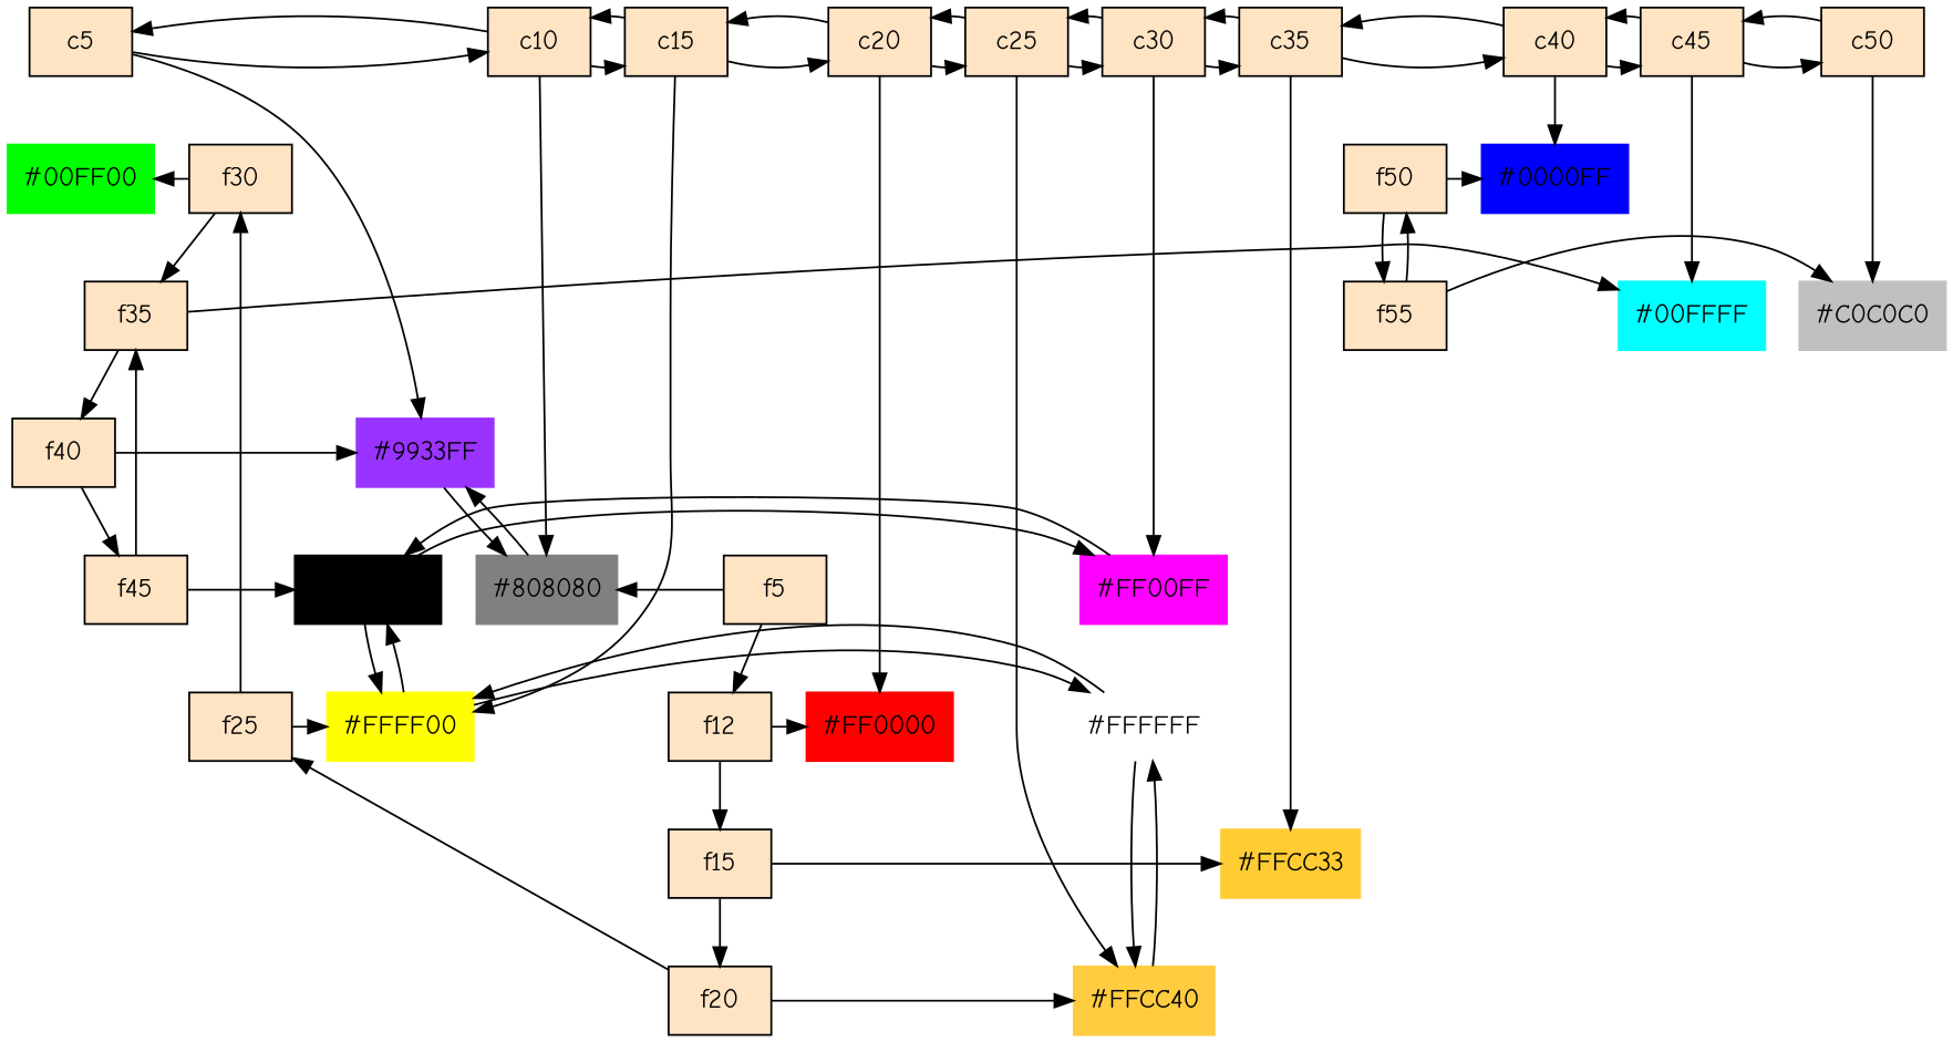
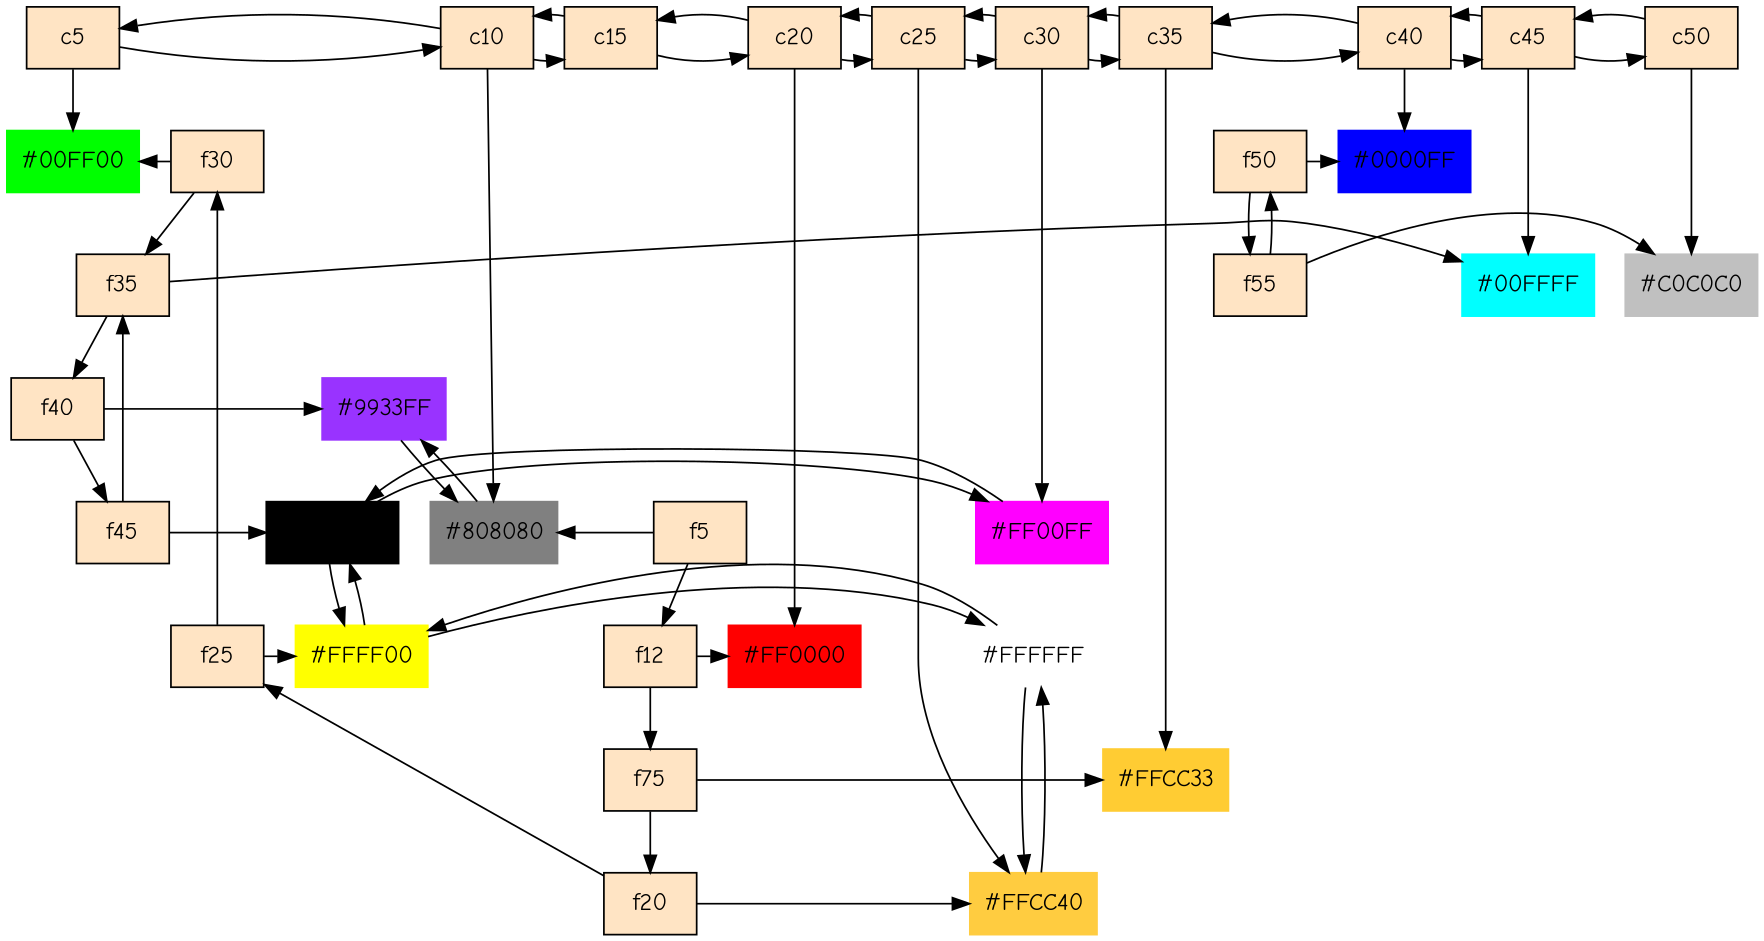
  digraph {
    fontname="Comic Neue"
    node [fillcolor=bisque1 fontname="Comic Neue" group=0 shape=box style=filled]
    edge [fontname="Comic Neue"]
    n1 [group=5 label=c5]
    n2 [group=10 label=c10]
    n3 [group=15 label=c15]
    n4 [group=20 label=c20]
    n5 [group=25 label=c25]
    n6 [group=30 label=c30]
    n7 [group=35 label=c35]
    n8 [group=40 label=c40]
    n9 [group=45 label=c45]
    n10 [group=50 label=c50]
    n11 [label=f5]
    n12 [color=" #808080" group=10 label="#808080" fillcolor=""]
    n13 [label=f12]
    n14 [color=" #FF0000" group=20 label="#FF0000" fillcolor=""]
-   n15 [label=f15]
+   n15 [label=f75]
    n16 [color=" #FFCC33" group=35 label="#FFCC33" fillcolor=""]
    n17 [label=f20]
    n18 [color=" #FFCC40" group=25 label="#FFCC40" fillcolor=""]
    n19 [label=f25]
    n20 [color=" #FFFF00" group=15 label="#FFFF00" fillcolor=""]
    n21 [color=" #FFFFFF" group=25 label="#FFFFFF" fillcolor=""]
    n22 [label=f30]
    n23 [color=" #00FF00" group=5 label="#00FF00" fillcolor=""]
    n24 [label=f35]
    n25 [color=" #00FFFF" group=45 label="#00FFFF" fillcolor=""]
    n26 [label=f40]
    n27 [color=" #9933FF" group=10 label="#9933FF" fillcolor=""]
    n28 [label=f45]
    n29 [color=" #000000" group=15 label="#000000" fillcolor=""]
    n30 [color=" #FF00FF" group=30 label="#FF00FF" fillcolor=""]
    n31 [label=f50]
    n32 [color=" #0000FF" group=40 label="#0000FF" fillcolor=""]
    n33 [label=f55]
    n34 [color=" #C0C0C0" group=50 label="#C0C0C0" fillcolor=""]
    subgraph sub_1 {
      rank=same
      n1
      n2
      n3
      n4
      n5
      n6
      n7
      n8
      n9
      n10
    }
    subgraph sub_2 {
      rank=same
      n11
      n12
    }
    subgraph sub_3 {
      rank=same
      n13
      n14
    }
    subgraph sub_4 {
      rank=same
      n15
      n16
    }
    subgraph sub_5 {
      rank=same
      n17
      n18
    }
    subgraph sub_6 {
      rank=same
      n19
      n20
      n21
    }
    subgraph sub_7 {
      rank=same
      n22
      n23
    }
    subgraph sub_8 {
      rank=same
      n24
      n25
    }
    subgraph sub_9 {
      rank=same
      n26
      n27
    }
    subgraph sub_10 {
      rank=same
      n28
      n29
      n30
    }
    subgraph sub_11 {
      rank=same
      n31
      n32
    }
    subgraph sub_12 {
      rank=same
      n33
      n34
    }
    n1 -> n2
-   n1 -> n27
+   n1 -> n23
    n2 -> n1
    n2 -> n3
    n2 -> n12
    n3 -> n2
    n3 -> n4
-   n3 -> n20
    n4 -> n3
    n4 -> n5
    n4 -> n14
    n5 -> n4
    n5 -> n6
    n5 -> n18
    n6 -> n5
    n6 -> n7
    n6 -> n30
    n7 -> n6
    n7 -> n8
    n7 -> n16
    n8 -> n7
    n8 -> n9
    n8 -> n32
    n9 -> n8
    n9 -> n10
    n9 -> n25
    n10 -> n9
    n10 -> n34
    n11 -> n12
    n11 -> n13
    n12 -> n27
    n13 -> n14
    n13 -> n15
    n15 -> n16
    n15 -> n17
    n17 -> n18
    n17 -> n19
    n18 -> n21
    n19 -> n20
    n19 -> n22
    n20 -> n21
    n20 -> n29
    n21 -> n18
    n21 -> n20
    n22 -> n23
    n22 -> n24
    n24 -> n25
    n24 -> n26
    n26 -> n27
    n26 -> n28
    n27 -> n12
    n28 -> n24
    n28 -> n29
    n29 -> n20
    n29 -> n30
    n30 -> n29
    n31 -> n32
    n31 -> n33
    n33 -> n31
    n33 -> n34
  }
